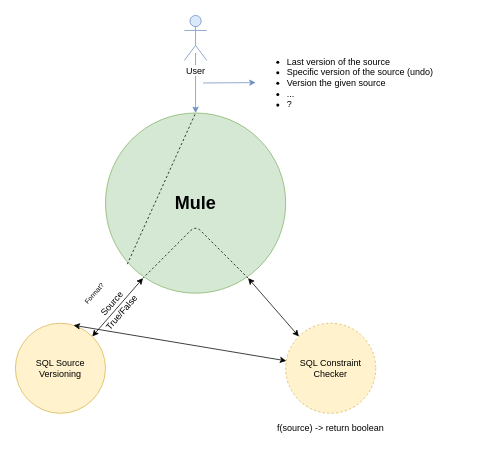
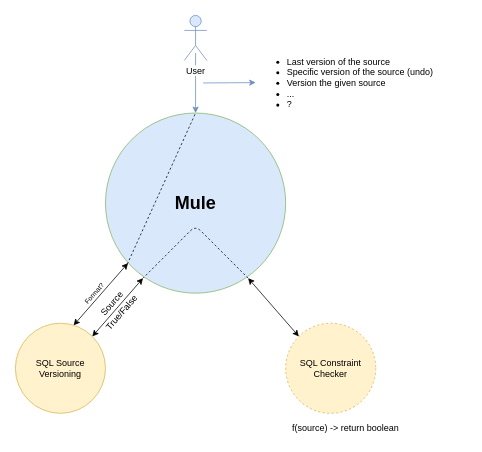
  <mxCell id="0" />
  <mxCell id="1" parent="0" />
  <mxCell id="2" value="SQL Source&lt;br&gt;Versioning" style="ellipse;whiteSpace=wrap;html=1;aspect=fixed;fillColor=#fff2cc;strokeColor=#d6b656;" parent="1" vertex="1"><mxGeometry x="20" y="430" width="120" height="120" as="geometry" /></mxCell>
- <mxCell id="3" value="&lt;font style=&quot;font-size: 24px&quot;&gt;&lt;b&gt;Mule&lt;/b&gt;&lt;/font&gt;" style="ellipse;whiteSpace=wrap;html=1;aspect=fixed;fillColor=#d5e8d4;strokeColor=#82b366;" parent="1" vertex="1"><mxGeometry x="140" y="150" width="240" height="240" as="geometry" /></mxCell>
+ <mxCell id="3" value="&lt;font style=&quot;font-size: 24px&quot;&gt;&lt;b&gt;Mule&lt;/b&gt;&lt;/font&gt;" style="ellipse;whiteSpace=wrap;html=1;aspect=fixed;fillColor=#dae8fc;strokeColor=#82b366;" parent="1" vertex="1"><mxGeometry x="140" y="150" width="240" height="240" as="geometry" /></mxCell>
  <mxCell id="4" value="&lt;div&gt;SQL Constraint&lt;/div&gt;&lt;div&gt;Checker&lt;/div&gt;" style="ellipse;whiteSpace=wrap;html=1;aspect=fixed;fillColor=#fff2cc;strokeColor=#d6b656;dashed=1;" parent="1" vertex="1"><mxGeometry x="380" y="430" width="120" height="120" as="geometry" /></mxCell>
  <mxCell id="5" value="" style="endArrow=classic;html=1;exitX=0.5;exitY=1;exitDx=0;exitDy=0;entryX=0.5;entryY=0;entryDx=0;entryDy=0;fillColor=#dae8fc;strokeColor=#6c8ebf;" parent="1" target="3" edge="1"><mxGeometry width="50" height="50" relative="1" as="geometry"><mxPoint x="260" y="70" as="sourcePoint" /><mxPoint x="390" y="60" as="targetPoint" /></mxGeometry></mxCell>
- <mxCell id="6" value="" style="endArrow=classic;startArrow=classic;html=1;exitX=0.646;exitY=0.023;exitDx=0;exitDy=0;exitPerimeter=0;" parent="1" source="2" target="4" edge="1"><mxGeometry width="50" height="50" relative="1" as="geometry"><mxPoint x="110" y="420" as="sourcePoint" /><mxPoint x="160" y="350" as="targetPoint" /></mxGeometry></mxCell>
+ <mxCell id="6" value="" style="endArrow=classic;startArrow=classic;html=1;exitX=0.646;exitY=0.023;exitDx=0;exitDy=0;exitPerimeter=0;entryX=0.125;entryY=0.833;entryDx=0;entryDy=0;entryPerimeter=0;" parent="1" source="2" target="3" edge="1"><mxGeometry width="50" height="50" relative="1" as="geometry"><mxPoint x="110" y="420" as="sourcePoint" /><mxPoint x="160" y="350" as="targetPoint" /></mxGeometry></mxCell>
  <mxCell id="7" value="" style="endArrow=classic;startArrow=classic;html=1;exitX=1;exitY=0;exitDx=0;exitDy=0;" parent="1" source="2" edge="1"><mxGeometry width="50" height="50" relative="1" as="geometry"><mxPoint x="130" y="440" as="sourcePoint" /><mxPoint x="190" y="370" as="targetPoint" /></mxGeometry></mxCell>
  <mxCell id="8" value="" style="endArrow=none;dashed=1;html=1;entryX=0.5;entryY=0;entryDx=0;entryDy=0;exitX=0.121;exitY=0.839;exitDx=0;exitDy=0;exitPerimeter=0;" parent="1" source="3" target="3" edge="1"><mxGeometry width="50" height="50" relative="1" as="geometry"><mxPoint x="165" y="345" as="sourcePoint" /><mxPoint x="230" y="300" as="targetPoint" /></mxGeometry></mxCell>
  <mxCell id="9" value="" style="endArrow=classic;startArrow=classic;html=1;exitX=0;exitY=0;exitDx=0;exitDy=0;" parent="1" source="4" edge="1"><mxGeometry width="50" height="50" relative="1" as="geometry"><mxPoint x="390" y="440" as="sourcePoint" /><mxPoint x="330" y="370" as="targetPoint" /></mxGeometry></mxCell>
  <mxCell id="10" value="" style="endArrow=none;dashed=1;html=1;" parent="1" edge="1"><mxGeometry width="50" height="50" relative="1" as="geometry"><mxPoint x="330" y="370" as="sourcePoint" /><mxPoint x="190" y="370" as="targetPoint" /><Array as="points"><mxPoint x="260" y="300" /></Array></mxGeometry></mxCell>
  <mxCell id="11" value="User&lt;br&gt;" style="shape=umlActor;verticalLabelPosition=bottom;labelBackgroundColor=#ffffff;verticalAlign=top;html=1;outlineConnect=0;fillColor=#dae8fc;strokeColor=#6c8ebf;" parent="1" vertex="1"><mxGeometry x="245" y="20" width="30" height="60" as="geometry" /></mxCell>
  <mxCell id="12" value="&lt;ul&gt;&lt;li&gt;&lt;span&gt;Last version of the source&lt;/span&gt;&lt;/li&gt;&lt;li&gt;Specific version of the source (undo)&lt;/li&gt;&lt;li&gt;Version the given source&lt;/li&gt;&lt;li&gt;...&lt;/li&gt;&lt;li&gt;?&lt;/li&gt;&lt;/ul&gt;" style="text;html=1;strokeColor=none;fillColor=none;align=left;verticalAlign=middle;whiteSpace=wrap;rounded=0;" parent="1" vertex="1"><mxGeometry x="340" y="72" width="280" height="75" as="geometry" /></mxCell>
  <mxCell id="13" value="" style="endArrow=classic;html=1;fillColor=#dae8fc;strokeColor=#6c8ebf;entryX=0;entryY=0.5;entryDx=0;entryDy=0;" parent="1" target="12" edge="1"><mxGeometry width="50" height="50" relative="1" as="geometry"><mxPoint x="270" y="110" as="sourcePoint" /><mxPoint x="300" y="110" as="targetPoint" /></mxGeometry></mxCell>
- <mxCell id="14" value="f(source) -&amp;gt; return boolean" style="text;html=1;strokeColor=none;fillColor=none;align=center;verticalAlign=middle;whiteSpace=wrap;rounded=0;" parent="1" vertex="1"><mxGeometry x="360" y="560" width="160" height="20" as="geometry" /></mxCell>
+ <mxCell id="14" value="f(source) -&amp;gt; return boolean" style="text;html=1;strokeColor=none;fillColor=none;align=center;verticalAlign=middle;whiteSpace=wrap;rounded=0;" parent="1" vertex="1"><mxGeometry x="380" y="560" width="160" height="20" as="geometry" /></mxCell>
  <mxCell id="15" value="Source" style="text;html=1;strokeColor=none;fillColor=none;align=center;verticalAlign=middle;whiteSpace=wrap;rounded=0;rotation=-49;" parent="1" vertex="1"><mxGeometry x="129" y="394" width="40" height="20" as="geometry" /></mxCell>
  <mxCell id="16" value="True/False" style="text;html=1;strokeColor=none;fillColor=none;align=center;verticalAlign=middle;whiteSpace=wrap;rounded=0;rotation=-49;" parent="1" vertex="1"><mxGeometry x="142" y="406" width="40" height="20" as="geometry" /></mxCell>
  <mxCell id="17" value="&lt;font style=&quot;font-size: 9px&quot;&gt;Format?&lt;/font&gt;" style="text;html=1;strokeColor=none;fillColor=none;align=center;verticalAlign=middle;whiteSpace=wrap;rounded=0;rotation=-49;" parent="1" vertex="1"><mxGeometry x="70" y="380" width="110" height="20" as="geometry" /></mxCell>
